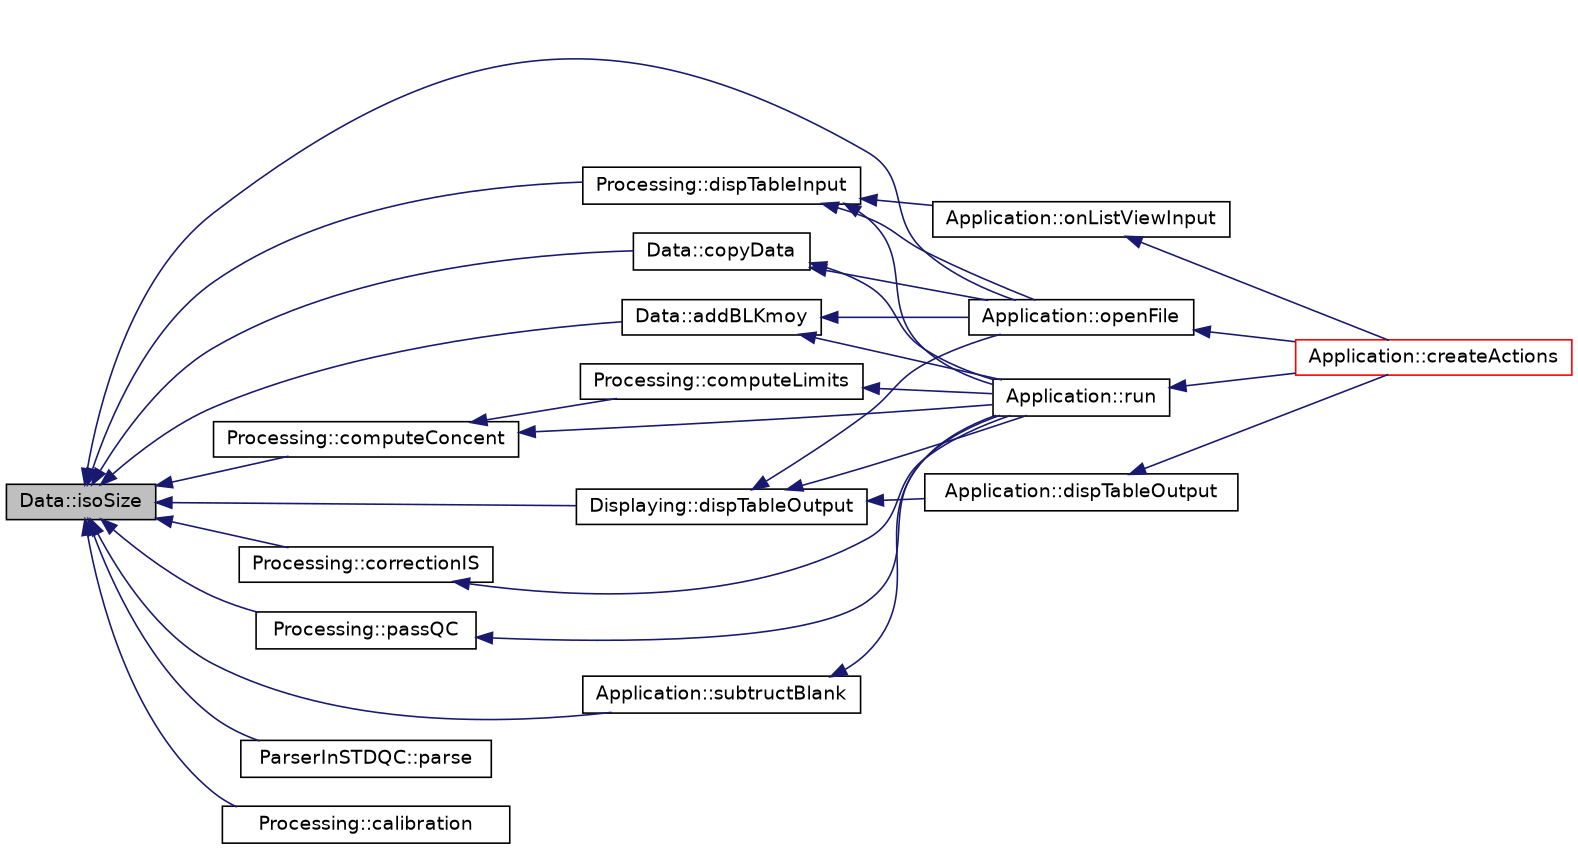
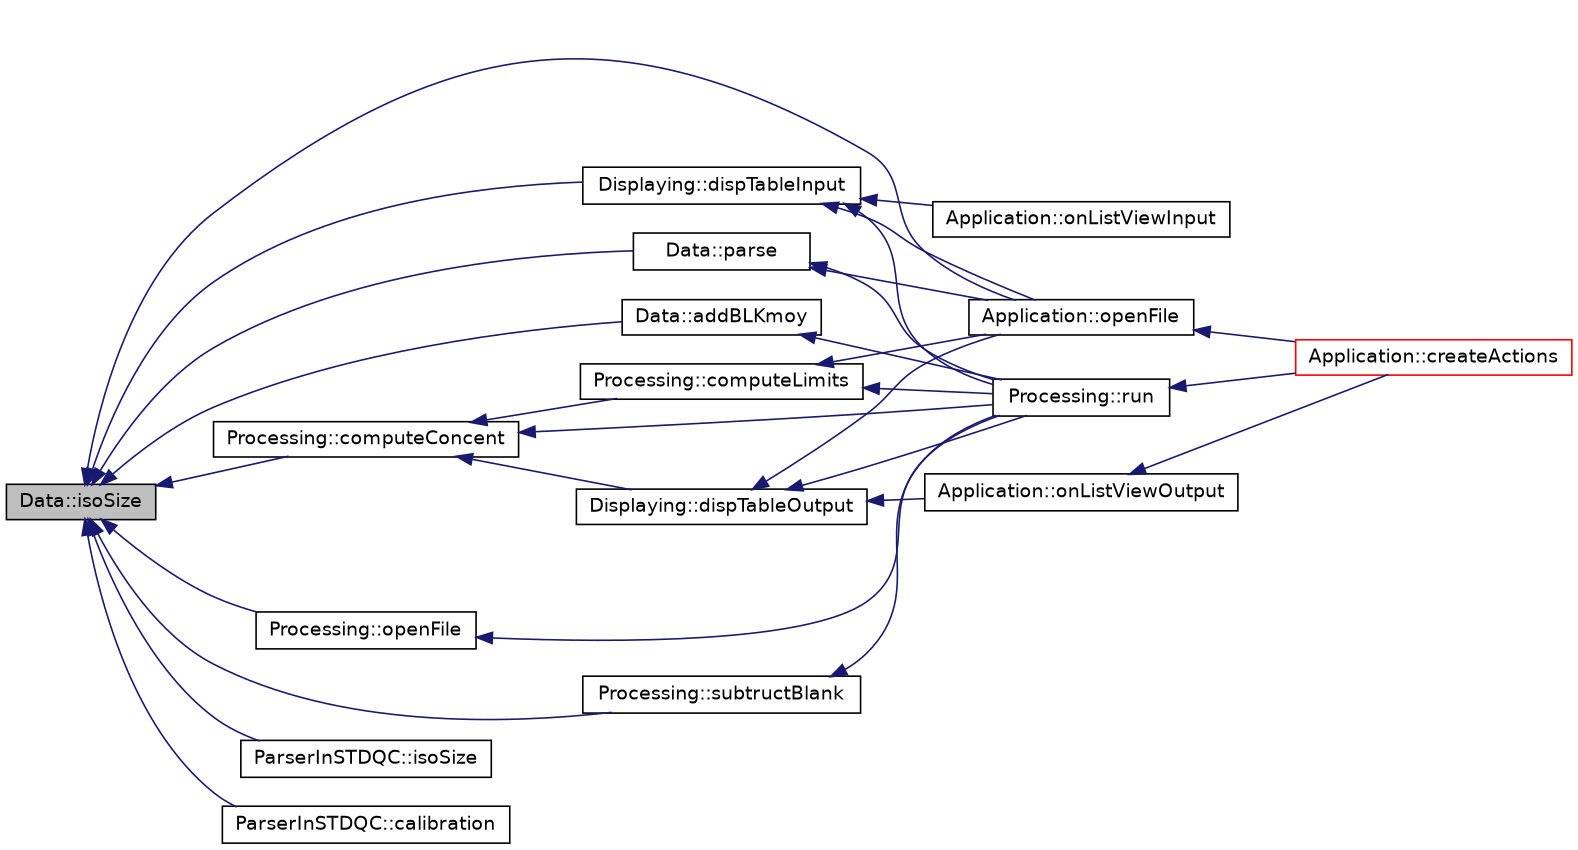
  digraph {
    rankdir=LR
    node [color=black fillcolor=white fontname=Helvetica fontsize=12 shape=record style=filled]
    edge [color=midnightblue dir=back fontname=Helvetica fontsize=12 labelfontname=Helvetica labelfontsize=12 style=solid]
    n1 [fillcolor=grey75 fontcolor=black height=0.2 label="Data::isoSize" width=0.4]
    n2 [height=0.2 label="Application::openFile" width=0.4]
-   n3 [height=0.2 label="Data::copyData" width=0.4]
+   n3 [height=0.2 label="Data::parse" width=0.4]
    n4 [height=0.2 label="Data::addBLKmoy" width=0.4]
-   n5 [height=0.2 label="Processing::dispTableInput" width=0.4]
+   n5 [height=0.2 label="Displaying::dispTableInput" width=0.4]
    n6 [height=0.2 label="Displaying::dispTableOutput" width=0.4]
-   n7 [height=0.2 label="ParserInSTDQC::parse" width=0.4]
-   n8 [height=0.2 label="Application::subtructBlank" width=0.4]
-   n9 [height=0.2 label="Processing::correctionIS" width=0.4]
-   n10 [height=0.2 label="Processing::calibration" width=0.4]
+   n7 [height=0.2 label="ParserInSTDQC::isoSize" width=0.4]
+   n8 [height=0.2 label="Processing::subtructBlank" width=0.4]
+   n10 [height=0.2 label="ParserInSTDQC::calibration" width=0.4]
    n11 [height=0.2 label="Processing::computeConcent" width=0.4]
-   n12 [height=0.2 label="Processing::passQC" width=0.4]
-   n13 [height=0.2 label="Application::run" width=0.4]
+   n12 [height=0.2 label="Processing::openFile" width=0.4]
+   n13 [height=0.2 label="Processing::run" width=0.4]
    n14 [color=red height=0.2 label="Application::createActions" width=0.4]
    n15 [height=0.2 label="Application::onListViewInput" width=0.4]
-   n16 [height=0.2 label="Application::dispTableOutput" width=0.4]
+   n16 [height=0.2 label="Application::onListViewOutput" width=0.4]
    n17 [height=0.2 label="Processing::computeLimits" width=0.4]
    n1 -> n2
    n1 -> n3
    n1 -> n4
    n1 -> n5
-   n1 -> n6
+   n11 -> n6
    n1 -> n7
    n1 -> n8
-   n1 -> n9
    n1 -> n10
    n1 -> n11
    n1 -> n12
    n2 -> n14
    n3 -> n2
    n3 -> n13
-   n4 -> n2
+   n17 -> n2
    n4 -> n13
    n5 -> n2
    n5 -> n13
    n5 -> n15
    n6 -> n2
    n6 -> n13
    n6 -> n16
    n8 -> n13
-   n9 -> n13
    n11 -> n13
    n11 -> n17
    n12 -> n13
    n13 -> n14
-   n15 -> n14
    n16 -> n14
    n17 -> n13
  }
